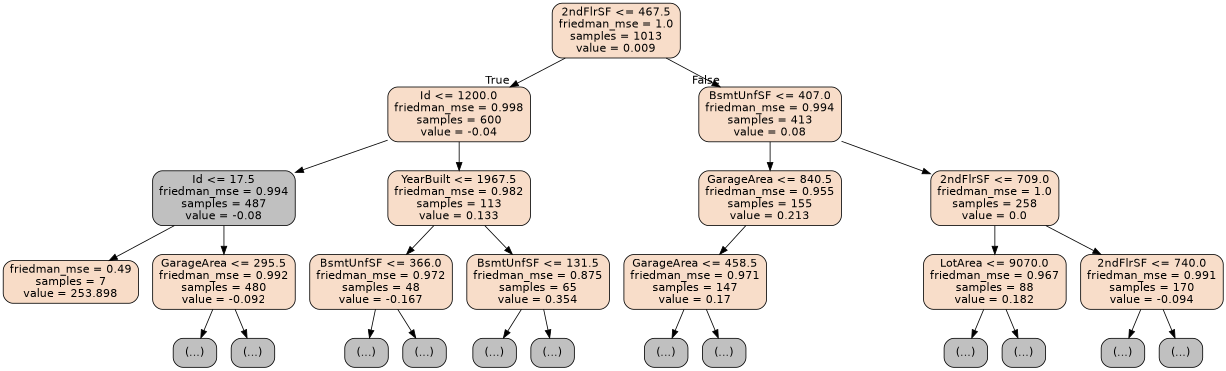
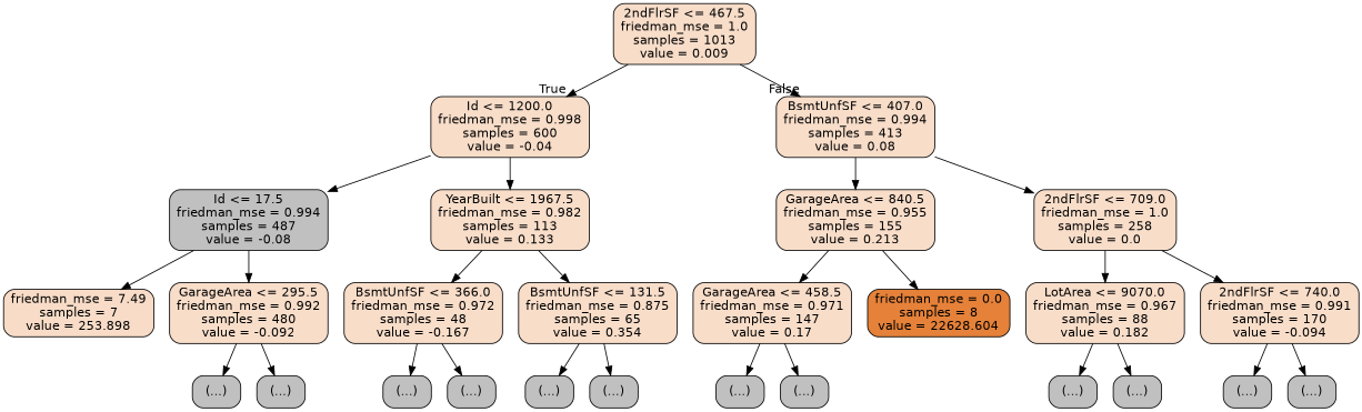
  digraph {
    node [color=black fillcolor="#C0C0C0" fontname=helvetica shape=box style="filled, rounded"]
    edge [fontname=helvetica]
    n1 [fillcolor="#e5813945" label="2ndFlrSF <= 467.5\nfriedman_mse = 1.0\nsamples = 1013\nvalue = 0.009"]
    n2 [fillcolor="#e5813945" label="Id <= 1200.0\nfriedman_mse = 0.998\nsamples = 600\nvalue = -0.04"]
    n3 [fillcolor="#e5813945" label="BsmtUnfSF <= 407.0\nfriedman_mse = 0.994\nsamples = 413\nvalue = 0.08"]
    n4 [label="Id <= 17.5\nfriedman_mse = 0.994\nsamples = 487\nvalue = -0.08"]
    n5 [fillcolor="#e5813945" label="YearBuilt <= 1967.5\nfriedman_mse = 0.982\nsamples = 113\nvalue = 0.133"]
    n6 [fillcolor="#e5813945" label="GarageArea <= 840.5\nfriedman_mse = 0.955\nsamples = 155\nvalue = 0.213"]
    n7 [fillcolor="#e5813945" label="2ndFlrSF <= 709.0\nfriedman_mse = 1.0\nsamples = 258\nvalue = 0.0"]
-   n8 [fillcolor="#e5813947" label="friedman_mse = 0.49\nsamples = 7\nvalue = 253.898"]
+   n8 [fillcolor="#e5813947" label="friedman_mse = 7.49\nsamples = 7\nvalue = 253.898"]
    n9 [fillcolor="#e5813945" label="GarageArea <= 295.5\nfriedman_mse = 0.992\nsamples = 480\nvalue = -0.092"]
    n10 [fillcolor="#e5813945" label="BsmtUnfSF <= 366.0\nfriedman_mse = 0.972\nsamples = 48\nvalue = -0.167"]
    n11 [fillcolor="#e5813945" label="BsmtUnfSF <= 131.5\nfriedman_mse = 0.875\nsamples = 65\nvalue = 0.354"]
    n12 [label="(...)"]
    n13 [label="(...)"]
    n14 [label="(...)"]
    n15 [label="(...)"]
    n16 [label="(...)"]
    n17 [label="(...)"]
    n18 [fillcolor="#e5813945" label="GarageArea <= 458.5\nfriedman_mse = 0.971\nsamples = 147\nvalue = 0.17"]
+   n19 [fillcolor="#e58139ff" label="friedman_mse = 0.0\nsamples = 8\nvalue = 22628.604"]
    n20 [fillcolor="#e5813945" label="LotArea <= 9070.0\nfriedman_mse = 0.967\nsamples = 88\nvalue = 0.182"]
    n21 [fillcolor="#e5813945" label="2ndFlrSF <= 740.0\nfriedman_mse = 0.991\nsamples = 170\nvalue = -0.094"]
    n22 [label="(...)"]
    n23 [label="(...)"]
    n24 [label="(...)"]
    n25 [label="(...)"]
    n26 [label="(...)"]
    n27 [label="(...)"]
    n1 -> n2 [headlabel=True labelangle=45 labeldistance=2.5]
    n1 -> n3 [headlabel=False labelangle=-45 labeldistance=2.5]
    n2 -> n4
    n2 -> n5
    n3 -> n6
    n3 -> n7
    n4 -> n8
    n4 -> n9
    n5 -> n10
    n5 -> n11
    n6 -> n18
+   n6 -> n19
    n7 -> n20
    n7 -> n21
    n9 -> n12
    n9 -> n13
    n10 -> n14
    n10 -> n15
    n11 -> n16
    n11 -> n17
    n18 -> n22
    n18 -> n23
    n20 -> n24
    n20 -> n25
    n21 -> n26
    n21 -> n27
  }
